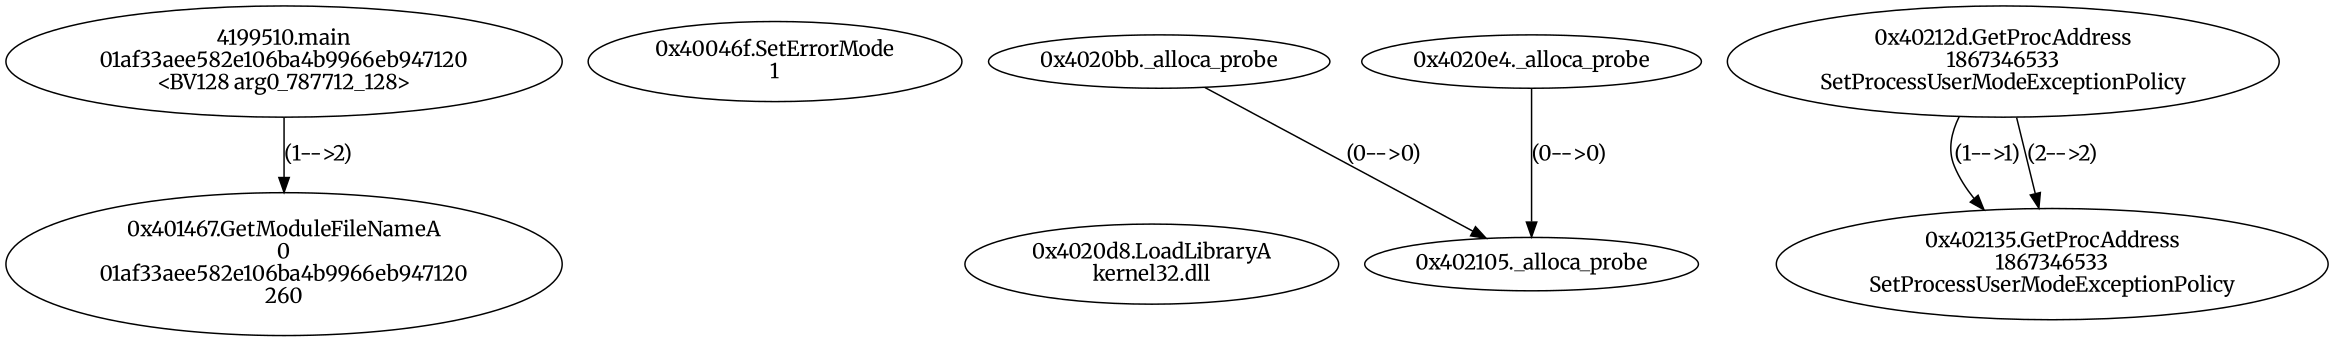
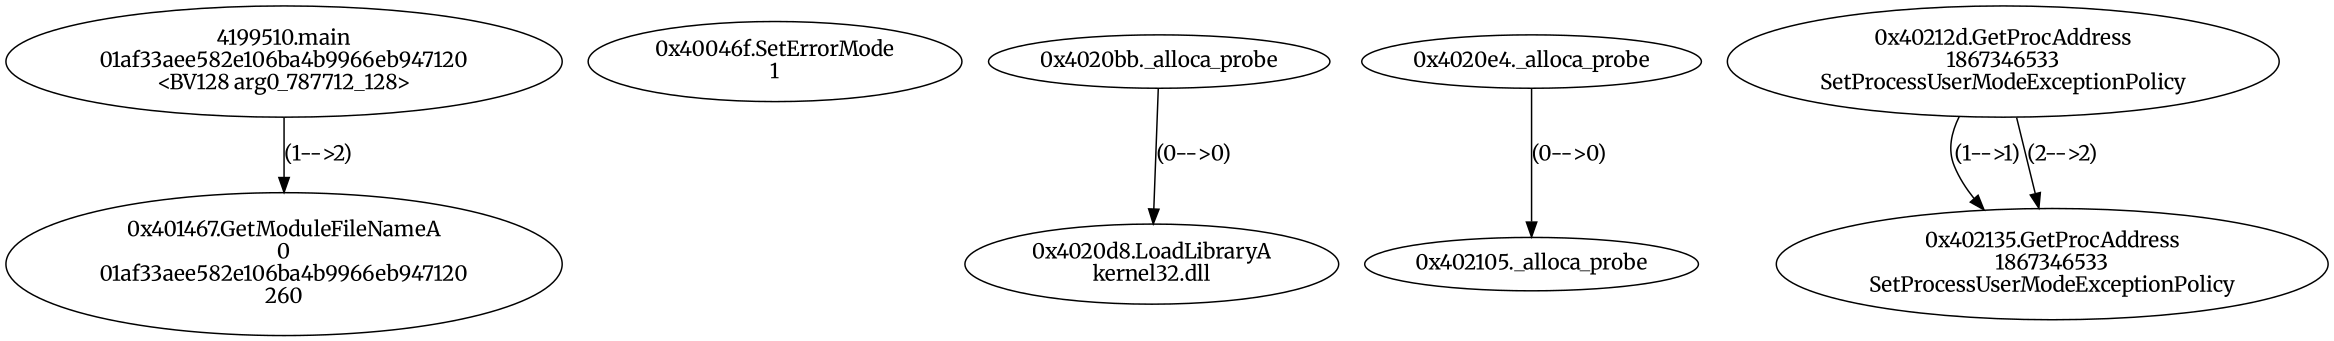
  digraph {
    fontname=Merriweather
    node [fontname=Merriweather]
    edge [fontname=Merriweather]
    n1 [label="4199510.main\n01af33aee582e106ba4b9966eb947120\n<BV128 arg0_787712_128>"]
    n2 [label="0x401467.GetModuleFileNameA\n0\n01af33aee582e106ba4b9966eb947120\n260"]
    n3 [label="0x40046f.SetErrorMode\n1"]
    n4 [label="0x4020bb._alloca_probe\n"]
    n5 [label="0x402105._alloca_probe\n"]
    n6 [label="0x4020e4._alloca_probe\n"]
    n7 [label="0x4020d8.LoadLibraryA\nkernel32.dll"]
    n8 [label="0x40212d.GetProcAddress\n1867346533\nSetProcessUserModeExceptionPolicy"]
    n9 [label="0x402135.GetProcAddress\n1867346533\nSetProcessUserModeExceptionPolicy"]
    n1 -> n2 [label="(1-->2)"]
-   n4 -> n5 [label="(0-->0)"]
+   n4 -> n7 [label="(0-->0)"]
    n6 -> n5 [label="(0-->0)"]
    n8 -> n9 [label="(1-->1)"]
    n8 -> n9 [label="(2-->2)"]
  }
